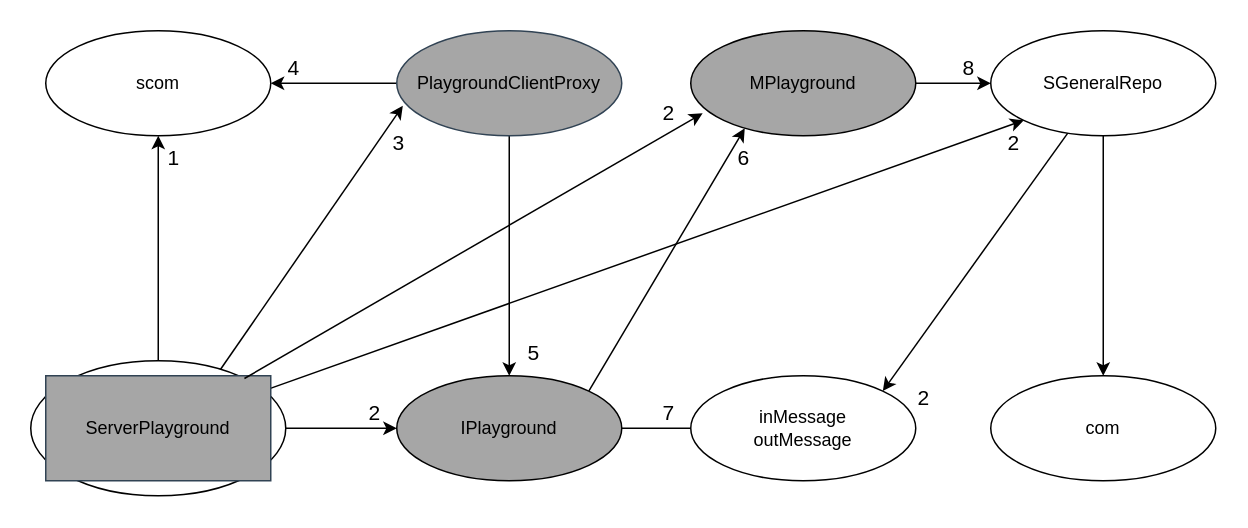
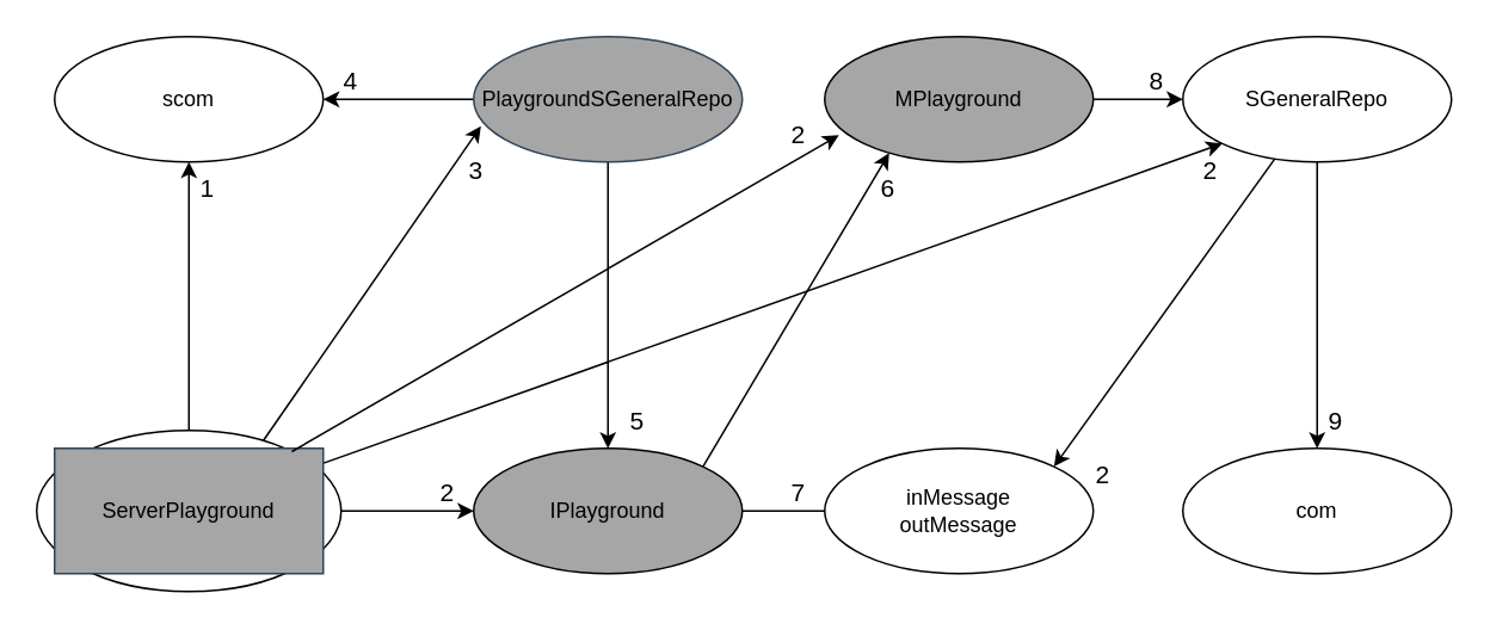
  <mxCell id="0" />
  <mxCell id="1" parent="0" />
  <mxCell id="2" style="rounded=0;orthogonalLoop=1;jettySize=auto;html=1;entryX=0.5;entryY=1;entryDx=0;entryDy=0;" edge="1" parent="1" source="6" target="11"><mxGeometry relative="1" as="geometry" /></mxCell>
  <mxCell id="3" style="rounded=0;orthogonalLoop=1;jettySize=auto;html=1;exitX=0.735;exitY=0.089;exitDx=0;exitDy=0;entryX=0.027;entryY=0.714;entryDx=0;entryDy=0;entryPerimeter=0;exitPerimeter=0;" edge="1" parent="1" source="6" target="10"><mxGeometry relative="1" as="geometry" /></mxCell>
  <mxCell id="4" style="edgeStyle=orthogonalEdgeStyle;rounded=0;orthogonalLoop=1;jettySize=auto;html=1;entryX=0;entryY=0.5;entryDx=0;entryDy=0;" edge="1" parent="1" source="6" target="13"><mxGeometry relative="1" as="geometry" /></mxCell>
  <mxCell id="5" style="rounded=0;orthogonalLoop=1;jettySize=auto;html=1;entryX=0;entryY=1;entryDx=0;entryDy=0;" edge="1" parent="1" source="6" target="20"><mxGeometry relative="1" as="geometry" /></mxCell>
  <mxCell id="6" value="" style="ellipse;whiteSpace=wrap;html=1;" vertex="1" parent="1"><mxGeometry x="20" y="240" width="170" height="90" as="geometry" /></mxCell>
  <mxCell id="7" value="&lt;font color=&quot;#000000&quot;&gt;ServerPlayground&lt;/font&gt;" style="whiteSpace=wrap;html=1;movable=1;resizable=1;rotatable=1;deletable=1;editable=1;locked=0;connectable=1;fillColor=#A6A6A6;fontColor=#ffffff;strokeColor=#314354;rounded=0;" vertex="1" parent="1"><mxGeometry x="30" y="250" width="150" height="70" as="geometry" /></mxCell>
  <mxCell id="8" style="rounded=0;orthogonalLoop=1;jettySize=auto;html=1;exitX=0;exitY=0.5;exitDx=0;exitDy=0;entryX=1;entryY=0.5;entryDx=0;entryDy=0;" edge="1" parent="1" source="10" target="11"><mxGeometry relative="1" as="geometry" /></mxCell>
  <mxCell id="9" style="edgeStyle=orthogonalEdgeStyle;rounded=0;orthogonalLoop=1;jettySize=auto;html=1;entryX=0.5;entryY=0;entryDx=0;entryDy=0;" edge="1" parent="1" source="10" target="13"><mxGeometry relative="1" as="geometry" /></mxCell>
- <mxCell id="10" value="&lt;font color=&quot;#000000&quot;&gt;Playground&lt;/font&gt;&lt;font color=&quot;#000000&quot;&gt;ClientProxy&lt;/font&gt;" style="ellipse;whiteSpace=wrap;html=1;movable=1;resizable=1;rotatable=1;deletable=1;editable=1;locked=0;connectable=1;fillColor=#A6A6A6;fontColor=#ffffff;strokeColor=#314354;" vertex="1" parent="1"><mxGeometry x="264" y="20" width="150" height="70" as="geometry" /></mxCell>
+ <mxCell id="10" value="&lt;font color=&quot;#000000&quot;&gt;Playground&lt;/font&gt;&lt;font color=&quot;#000000&quot;&gt;SGeneralRepo&lt;/font&gt;" style="ellipse;whiteSpace=wrap;html=1;movable=1;resizable=1;rotatable=1;deletable=1;editable=1;locked=0;connectable=1;fillColor=#A6A6A6;fontColor=#ffffff;strokeColor=#314354;" vertex="1" parent="1"><mxGeometry x="264" y="20" width="150" height="70" as="geometry" /></mxCell>
  <mxCell id="11" value="scom" style="ellipse;whiteSpace=wrap;html=1;movable=1;resizable=1;rotatable=1;deletable=1;editable=1;locked=0;connectable=1;" vertex="1" parent="1"><mxGeometry x="30" y="20" width="150" height="70" as="geometry" /></mxCell>
  <mxCell id="12" style="edgeStyle=orthogonalEdgeStyle;rounded=0;orthogonalLoop=1;jettySize=auto;html=1;entryX=0;entryY=0.5;entryDx=0;entryDy=0;endArrow=none;" edge="1" parent="1" source="13" target="14"><mxGeometry relative="1" as="geometry" /></mxCell>
  <mxCell id="13" value="I&lt;font color=&quot;#000000&quot;&gt;Playground&lt;/font&gt;" style="ellipse;whiteSpace=wrap;html=1;movable=1;resizable=1;rotatable=1;deletable=1;editable=1;locked=0;connectable=1;fillColor=#a6a6a6;" vertex="1" parent="1"><mxGeometry x="264" y="250" width="150" height="70" as="geometry" /></mxCell>
  <mxCell id="14" value="&lt;div&gt;inMessage&lt;/div&gt;&lt;div&gt;outMessage&lt;br&gt;&lt;/div&gt;" style="ellipse;whiteSpace=wrap;html=1;movable=1;resizable=1;rotatable=1;deletable=1;editable=1;locked=0;connectable=1;" vertex="1" parent="1"><mxGeometry x="460" y="250" width="150" height="70" as="geometry" /></mxCell>
  <mxCell id="15" style="edgeStyle=orthogonalEdgeStyle;rounded=0;orthogonalLoop=1;jettySize=auto;html=1;entryX=0;entryY=0.5;entryDx=0;entryDy=0;" edge="1" parent="1" source="16" target="20"><mxGeometry relative="1" as="geometry" /></mxCell>
  <mxCell id="16" value="M&lt;font color=&quot;#000000&quot;&gt;Playground&lt;/font&gt;" style="ellipse;whiteSpace=wrap;html=1;movable=1;resizable=1;rotatable=1;deletable=1;editable=1;locked=0;connectable=1;fillColor=#a6a6a6;" vertex="1" parent="1"><mxGeometry x="460" y="20" width="150" height="70" as="geometry" /></mxCell>
  <mxCell id="17" value="com" style="ellipse;whiteSpace=wrap;html=1;movable=1;resizable=1;rotatable=1;deletable=1;editable=1;locked=0;connectable=1;" vertex="1" parent="1"><mxGeometry x="660" y="250" width="150" height="70" as="geometry" /></mxCell>
  <mxCell id="18" style="edgeStyle=orthogonalEdgeStyle;rounded=0;orthogonalLoop=1;jettySize=auto;html=1;entryX=0.5;entryY=0;entryDx=0;entryDy=0;" edge="1" parent="1" source="20" target="17"><mxGeometry relative="1" as="geometry" /></mxCell>
  <mxCell id="19" style="rounded=0;orthogonalLoop=1;jettySize=auto;html=1;entryX=1;entryY=0;entryDx=0;entryDy=0;" edge="1" parent="1" source="20" target="14"><mxGeometry relative="1" as="geometry" /></mxCell>
  <mxCell id="20" value="SGeneralRepo" style="ellipse;whiteSpace=wrap;html=1;movable=1;resizable=1;rotatable=1;deletable=1;editable=1;locked=0;connectable=1;" vertex="1" parent="1"><mxGeometry x="660" y="20" width="150" height="70" as="geometry" /></mxCell>
  <mxCell id="21" style="rounded=0;orthogonalLoop=1;jettySize=auto;html=1;entryX=0.053;entryY=0.786;entryDx=0;entryDy=0;entryPerimeter=0;" edge="1" parent="1" source="6" target="16"><mxGeometry relative="1" as="geometry" /></mxCell>
  <mxCell id="22" style="rounded=0;orthogonalLoop=1;jettySize=auto;html=1;exitX=1;exitY=0;exitDx=0;exitDy=0;entryX=0.24;entryY=0.929;entryDx=0;entryDy=0;entryPerimeter=0;" edge="1" parent="1" source="13" target="16"><mxGeometry relative="1" as="geometry" /></mxCell>
  <mxCell id="23" value="&lt;font style=&quot;font-size: 14px;&quot;&gt;1&lt;/font&gt;" style="text;html=1;align=center;verticalAlign=middle;resizable=0;points=[];autosize=1;strokeColor=none;fillColor=none;" vertex="1" parent="1"><mxGeometry x="100" y="90" width="30" height="30" as="geometry" /></mxCell>
  <mxCell id="24" value="2" style="text;html=1;align=center;verticalAlign=middle;resizable=0;points=[];autosize=1;strokeColor=none;fillColor=none;fontSize=14;horizontal=1;" vertex="1" parent="1"><mxGeometry x="234" y="260" width="30" height="30" as="geometry" /></mxCell>
  <mxCell id="25" value="2" style="text;html=1;align=center;verticalAlign=middle;resizable=0;points=[];autosize=1;strokeColor=none;fillColor=none;fontSize=14;horizontal=1;" vertex="1" parent="1"><mxGeometry x="660" y="80" width="30" height="30" as="geometry" /></mxCell>
  <mxCell id="26" value="2" style="text;html=1;align=center;verticalAlign=middle;resizable=0;points=[];autosize=1;strokeColor=none;fillColor=none;fontSize=14;horizontal=1;" vertex="1" parent="1"><mxGeometry x="430" y="60" width="30" height="30" as="geometry" /></mxCell>
  <mxCell id="27" value="2" style="text;html=1;align=center;verticalAlign=middle;resizable=0;points=[];autosize=1;strokeColor=none;fillColor=none;fontSize=14;horizontal=1;rotation=0;" vertex="1" parent="1"><mxGeometry x="600" y="250" width="30" height="30" as="geometry" /></mxCell>
  <mxCell id="28" value="4" style="text;html=1;align=center;verticalAlign=middle;resizable=0;points=[];autosize=1;strokeColor=none;fillColor=none;fontSize=14;horizontal=1;" vertex="1" parent="1"><mxGeometry x="180" y="30" width="30" height="30" as="geometry" /></mxCell>
  <mxCell id="29" value="3" style="text;html=1;align=center;verticalAlign=middle;resizable=0;points=[];autosize=1;strokeColor=none;fillColor=none;fontSize=14;horizontal=1;" vertex="1" parent="1"><mxGeometry x="250" y="80" width="30" height="30" as="geometry" /></mxCell>
  <mxCell id="30" value="6" style="text;html=1;align=center;verticalAlign=middle;resizable=0;points=[];autosize=1;strokeColor=none;fillColor=none;fontSize=14;horizontal=1;" vertex="1" parent="1"><mxGeometry x="480" y="90" width="30" height="30" as="geometry" /></mxCell>
+ <mxCell id="31" value="9" style="text;html=1;align=center;verticalAlign=middle;resizable=0;points=[];autosize=1;strokeColor=none;fillColor=none;fontSize=14;horizontal=1;" vertex="1" parent="1"><mxGeometry x="730" y="220" width="30" height="30" as="geometry" /></mxCell>
  <mxCell id="32" value="7" style="text;html=1;align=center;verticalAlign=middle;resizable=0;points=[];autosize=1;strokeColor=none;fillColor=none;fontSize=14;horizontal=1;" vertex="1" parent="1"><mxGeometry x="430" y="260" width="30" height="30" as="geometry" /></mxCell>
  <mxCell id="33" value="5" style="text;html=1;align=center;verticalAlign=middle;resizable=0;points=[];autosize=1;strokeColor=none;fillColor=none;fontSize=14;horizontal=1;" vertex="1" parent="1"><mxGeometry x="340" y="220" width="30" height="30" as="geometry" /></mxCell>
  <mxCell id="34" value="8" style="text;html=1;align=center;verticalAlign=middle;resizable=0;points=[];autosize=1;strokeColor=none;fillColor=none;fontSize=14;horizontal=1;" vertex="1" parent="1"><mxGeometry x="630" y="30" width="30" height="30" as="geometry" /></mxCell>
